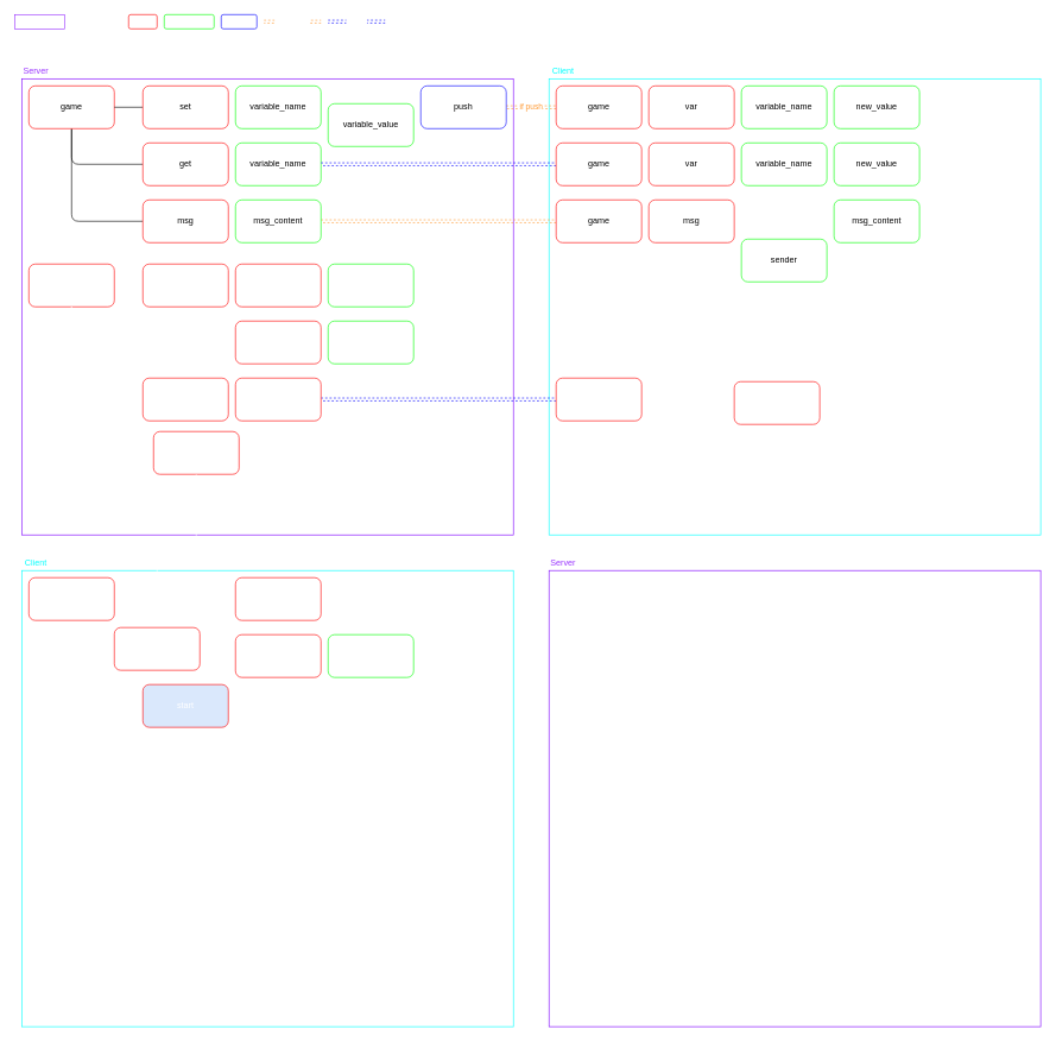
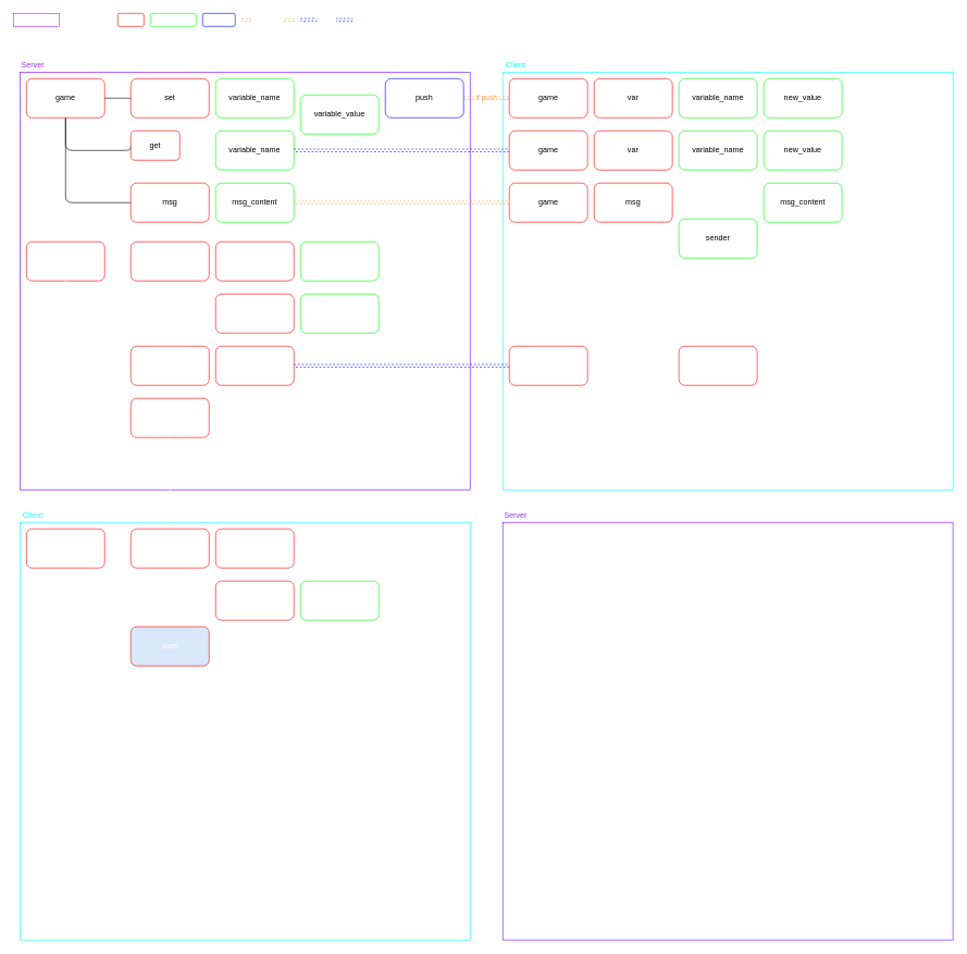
  <mxCell id="0" />
  <mxCell id="1" parent="0" />
  <mxCell id="2" value="" style="rounded=0;whiteSpace=wrap;html=1;strokeColor=#7F00FF;glass=0;fillColor=none;movable=1;resizable=1;rotatable=1;deletable=1;editable=1;connectable=1;" parent="1" vertex="1"><mxGeometry x="30" y="110" width="690" height="640" as="geometry" /></mxCell>
  <mxCell id="3" value="" style="rounded=0;whiteSpace=wrap;html=1;strokeColor=#00FFFF;glass=0;gradientColor=none;fillColor=none;" parent="1" vertex="1"><mxGeometry x="770" y="110" width="690" height="640" as="geometry" /></mxCell>
  <mxCell id="4" style="edgeStyle=orthogonalEdgeStyle;rounded=1;orthogonalLoop=1;jettySize=auto;html=1;entryX=0;entryY=0.5;entryDx=0;entryDy=0;endArrow=none;endFill=0;" parent="1" source="6" target="9" edge="1"><mxGeometry relative="1" as="geometry"><Array as="points"><mxPoint x="100" y="230" /></Array></mxGeometry></mxCell>
  <mxCell id="5" style="edgeStyle=orthogonalEdgeStyle;rounded=1;orthogonalLoop=1;jettySize=auto;html=1;entryX=0;entryY=0.5;entryDx=0;entryDy=0;endArrow=none;endFill=0;" parent="1" source="6" target="10" edge="1"><mxGeometry relative="1" as="geometry"><Array as="points"><mxPoint x="100" y="310" /></Array></mxGeometry></mxCell>
  <mxCell id="6" value="game" style="rounded=1;whiteSpace=wrap;html=1;strokeColor=#FF0000;" parent="1" vertex="1"><mxGeometry x="40" y="120" width="120" height="60" as="geometry" /></mxCell>
  <mxCell id="7" style="edgeStyle=orthogonalEdgeStyle;rounded=1;orthogonalLoop=1;jettySize=auto;html=1;entryX=1;entryY=0.5;entryDx=0;entryDy=0;endArrow=none;endFill=0;" parent="1" source="8" target="6" edge="1"><mxGeometry relative="1" as="geometry" /></mxCell>
  <mxCell id="8" value="set" style="rounded=1;whiteSpace=wrap;html=1;strokeColor=#FF0000;" parent="1" vertex="1"><mxGeometry x="200" y="120" width="120" height="60" as="geometry" /></mxCell>
- <mxCell id="9" value="get" style="rounded=1;whiteSpace=wrap;html=1;strokeColor=#FF0000;" parent="1" vertex="1"><mxGeometry x="200" y="200" width="120" height="60" as="geometry" /></mxCell>
+ <mxCell id="9" value="get" style="rounded=1;whiteSpace=wrap;html=1;strokeColor=#FF0000;" parent="1" vertex="1"><mxGeometry x="200" y="200" width="75" height="45" as="geometry" /></mxCell>
  <mxCell id="10" value="msg" style="rounded=1;whiteSpace=wrap;html=1;strokeColor=#FF0000;" parent="1" vertex="1"><mxGeometry x="200" y="280" width="120" height="60" as="geometry" /></mxCell>
  <mxCell id="11" value="variable_name" style="whiteSpace=wrap;html=1;rounded=1;strokeColor=#00FF00;" parent="1" vertex="1"><mxGeometry x="330" y="120" width="120" height="60" as="geometry" /></mxCell>
  <mxCell id="12" value="variable_name" style="rounded=1;whiteSpace=wrap;html=1;strokeColor=#00FF00;" parent="1" vertex="1"><mxGeometry x="330" y="200" width="120" height="60" as="geometry" /></mxCell>
  <mxCell id="13" style="edgeStyle=orthogonalEdgeStyle;rounded=1;orthogonalLoop=1;jettySize=auto;html=1;entryX=0;entryY=0.5;entryDx=0;entryDy=0;endArrow=none;endFill=0;dashed=1;shape=link;strokeColor=#FF9933;" parent="1" source="14" target="27" edge="1"><mxGeometry relative="1" as="geometry" /></mxCell>
  <mxCell id="14" value="msg_content" style="rounded=1;whiteSpace=wrap;html=1;strokeColor=#00FF00;" parent="1" vertex="1"><mxGeometry x="330" y="280" width="120" height="60" as="geometry" /></mxCell>
  <mxCell id="15" value="variable_value" style="rounded=1;whiteSpace=wrap;html=1;strokeColor=#00FF00;" parent="1" vertex="1"><mxGeometry x="460" y="145" width="120" height="60" as="geometry" /></mxCell>
  <mxCell id="16" value="if push" style="edgeStyle=orthogonalEdgeStyle;rounded=1;orthogonalLoop=1;jettySize=auto;html=1;entryX=0;entryY=0.5;entryDx=0;entryDy=0;endArrow=none;endFill=0;shape=link;dashed=1;strokeColor=#FF9933;fontColor=#FF9933;" parent="1" source="17" target="18" edge="1"><mxGeometry relative="1" as="geometry"><mxPoint x="860" y="150" as="targetPoint" /></mxGeometry></mxCell>
  <mxCell id="17" value="push" style="rounded=1;whiteSpace=wrap;html=1;strokeColor=#0000FF;" parent="1" vertex="1"><mxGeometry x="590" y="120" width="120" height="60" as="geometry" /></mxCell>
  <mxCell id="18" value="game" style="rounded=1;whiteSpace=wrap;html=1;strokeColor=#FF0000;" parent="1" vertex="1"><mxGeometry x="780" y="120" width="120" height="60" as="geometry" /></mxCell>
  <mxCell id="19" value="var" style="rounded=1;whiteSpace=wrap;html=1;strokeColor=#FF0000;" parent="1" vertex="1"><mxGeometry x="910" y="120" width="120" height="60" as="geometry" /></mxCell>
  <mxCell id="20" value="variable_name" style="whiteSpace=wrap;html=1;rounded=1;strokeColor=#00FF00;" parent="1" vertex="1"><mxGeometry x="1040" y="120" width="120" height="60" as="geometry" /></mxCell>
  <mxCell id="21" value="new_value" style="rounded=1;whiteSpace=wrap;html=1;strokeColor=#00FF00;" parent="1" vertex="1"><mxGeometry x="1170" y="120" width="120" height="60" as="geometry" /></mxCell>
  <mxCell id="22" style="edgeStyle=orthogonalEdgeStyle;rounded=1;orthogonalLoop=1;jettySize=auto;html=1;entryX=1;entryY=0.5;entryDx=0;entryDy=0;endArrow=none;endFill=0;dashed=1;shape=link;strokeColor=#0000FF;" parent="1" source="23" target="12" edge="1"><mxGeometry relative="1" as="geometry" /></mxCell>
  <mxCell id="23" value="game" style="rounded=1;whiteSpace=wrap;html=1;strokeColor=#FF0000;" parent="1" vertex="1"><mxGeometry x="780" y="200" width="120" height="60" as="geometry" /></mxCell>
  <mxCell id="24" value="var" style="rounded=1;whiteSpace=wrap;html=1;strokeColor=#FF0000;" parent="1" vertex="1"><mxGeometry x="910" y="200" width="120" height="60" as="geometry" /></mxCell>
  <mxCell id="25" value="variable_name" style="whiteSpace=wrap;html=1;rounded=1;strokeColor=#00FF00;" parent="1" vertex="1"><mxGeometry x="1040" y="200" width="120" height="60" as="geometry" /></mxCell>
  <mxCell id="26" value="new_value" style="rounded=1;whiteSpace=wrap;html=1;strokeColor=#00FF00;" parent="1" vertex="1"><mxGeometry x="1170" y="200" width="120" height="60" as="geometry" /></mxCell>
  <mxCell id="27" value="game" style="rounded=1;whiteSpace=wrap;html=1;strokeColor=#FF0000;" parent="1" vertex="1"><mxGeometry x="780" y="280" width="120" height="60" as="geometry" /></mxCell>
  <mxCell id="28" value="msg" style="whiteSpace=wrap;html=1;strokeColor=#FF0000;rounded=1;" parent="1" vertex="1"><mxGeometry x="910" y="280" width="120" height="60" as="geometry" /></mxCell>
  <mxCell id="29" value="sender" style="whiteSpace=wrap;html=1;rounded=1;strokeColor=#00FF00;" parent="1" vertex="1"><mxGeometry x="1040" y="335" width="120" height="60" as="geometry" /></mxCell>
  <mxCell id="30" value="msg_content" style="rounded=1;whiteSpace=wrap;html=1;strokeColor=#00FF00;" parent="1" vertex="1"><mxGeometry x="1170" y="280" width="120" height="60" as="geometry" /></mxCell>
  <mxCell id="31" style="edgeStyle=orthogonalEdgeStyle;rounded=1;orthogonalLoop=1;jettySize=auto;html=1;entryX=0;entryY=0.5;entryDx=0;entryDy=0;strokeColor=#FFFFFF;fontColor=#FFFFFF;endArrow=none;endFill=0;" parent="1" source="32" target="35" edge="1"><mxGeometry relative="1" as="geometry" /></mxCell>
  <mxCell id="32" value="player" style="rounded=1;whiteSpace=wrap;html=1;glass=0;sketch=0;strokeColor=#FF0000;fontColor=#FFFFFF;fillColor=default;gradientColor=none;strokeWidth=1;" parent="1" vertex="1"><mxGeometry x="40" y="370" width="120" height="60" as="geometry" /></mxCell>
  <mxCell id="33" style="edgeStyle=orthogonalEdgeStyle;rounded=1;orthogonalLoop=1;jettySize=auto;html=1;entryX=0;entryY=0.5;entryDx=0;entryDy=0;strokeColor=#FFFFFF;fontColor=#FFFFFF;endArrow=none;endFill=0;" parent="1" source="35" target="36" edge="1"><mxGeometry relative="1" as="geometry" /></mxCell>
  <mxCell id="34" style="edgeStyle=orthogonalEdgeStyle;rounded=1;orthogonalLoop=1;jettySize=auto;html=1;entryX=0;entryY=0.5;entryDx=0;entryDy=0;strokeColor=#FFFFFF;fontColor=#FFFFFF;endArrow=none;endFill=0;" parent="1" source="35" target="37" edge="1"><mxGeometry relative="1" as="geometry"><Array as="points"><mxPoint x="260" y="480" /></Array></mxGeometry></mxCell>
  <mxCell id="35" value="set" style="rounded=1;whiteSpace=wrap;html=1;glass=0;sketch=0;strokeColor=#FF0000;fontColor=#FFFFFF;fillColor=default;gradientColor=none;strokeWidth=1;" parent="1" vertex="1"><mxGeometry x="200" y="370" width="120" height="60" as="geometry" /></mxCell>
  <mxCell id="36" value="name" style="rounded=1;whiteSpace=wrap;html=1;glass=0;sketch=0;strokeColor=#FF0000;strokeWidth=1;fontColor=#FFFFFF;fillColor=default;gradientColor=none;" parent="1" vertex="1"><mxGeometry x="330" y="370" width="120" height="60" as="geometry" /></mxCell>
  <mxCell id="37" value="color" style="rounded=1;whiteSpace=wrap;html=1;glass=0;sketch=0;strokeColor=#FF0000;strokeWidth=1;fontColor=#FFFFFF;fillColor=default;gradientColor=none;" parent="1" vertex="1"><mxGeometry x="330" y="450" width="120" height="60" as="geometry" /></mxCell>
  <mxCell id="38" style="edgeStyle=orthogonalEdgeStyle;rounded=1;orthogonalLoop=1;jettySize=auto;html=1;entryX=0.5;entryY=1;entryDx=0;entryDy=0;strokeColor=#FFFFFF;fontColor=#FFFFFF;endArrow=none;endFill=0;" parent="1" source="39" target="32" edge="1"><mxGeometry relative="1" as="geometry" /></mxCell>
  <mxCell id="39" value="join" style="rounded=1;whiteSpace=wrap;html=1;glass=0;sketch=0;strokeColor=#FF0000;strokeWidth=1;fontColor=#FFFFFF;fillColor=default;gradientColor=none;" parent="1" vertex="1"><mxGeometry x="200" y="530" width="120" height="60" as="geometry" /></mxCell>
  <mxCell id="40" value="name" style="rounded=1;whiteSpace=wrap;html=1;glass=0;sketch=0;strokeColor=#00FF00;strokeWidth=1;fontColor=#FFFFFF;fillColor=default;gradientColor=none;" parent="1" vertex="1"><mxGeometry x="460" y="370" width="120" height="60" as="geometry" /></mxCell>
  <mxCell id="41" value="color" style="rounded=1;whiteSpace=wrap;html=1;glass=0;sketch=0;strokeColor=#00FF00;strokeWidth=1;fontColor=#FFFFFF;fillColor=default;gradientColor=none;" parent="1" vertex="1"><mxGeometry x="460" y="450" width="120" height="60" as="geometry" /></mxCell>
  <mxCell id="42" value="" style="rounded=0;whiteSpace=wrap;html=1;strokeColor=#00FFFF;glass=0;gradientColor=none;fillColor=none;" parent="1" vertex="1"><mxGeometry x="30" y="800" width="690" height="640" as="geometry" /></mxCell>
  <mxCell id="43" value="" style="rounded=0;whiteSpace=wrap;html=1;strokeColor=#7F00FF;glass=0;fillColor=none;movable=1;resizable=1;rotatable=1;deletable=1;editable=1;connectable=1;" parent="1" vertex="1"><mxGeometry x="770" y="800" width="690" height="640" as="geometry" /></mxCell>
  <mxCell id="44" value="from client" style="rounded=0;whiteSpace=wrap;html=1;glass=0;sketch=0;strokeColor=#9933FF;strokeWidth=1;fontColor=#FFFFFF;fillColor=none;gradientColor=none;" parent="1" vertex="1"><mxGeometry x="20" width="70" height="20" as="geometry" y="20" /></mxCell>
  <mxCell id="45" value="static" style="rounded=1;whiteSpace=wrap;html=1;glass=0;sketch=0;strokeColor=#FF0000;strokeWidth=1;fontColor=#FFFFFF;fillColor=default;gradientColor=none;" parent="1" vertex="1"><mxGeometry x="180" width="40" height="20" as="geometry" y="20" /></mxCell>
  <mxCell id="46" value="actual data" style="rounded=1;whiteSpace=wrap;html=1;glass=0;sketch=0;strokeColor=#00FF00;strokeWidth=1;fontColor=#FFFFFF;fillColor=default;gradientColor=none;" parent="1" vertex="1"><mxGeometry x="230" width="70" height="20" as="geometry" y="20" /></mxCell>
  <mxCell id="47" value="optional" style="rounded=1;whiteSpace=wrap;html=1;glass=0;sketch=0;strokeColor=#0000FF;strokeWidth=1;fontColor=#FFFFFF;fillColor=default;gradientColor=none;" parent="1" vertex="1"><mxGeometry x="310" width="50" height="20" as="geometry" y="20" /></mxCell>
  <mxCell id="48" value="broadcast" style="endArrow=none;html=1;rounded=1;strokeColor=#FF9933;fontColor=#FFFFFF;dashed=1;shape=link;" parent="1" edge="1"><mxGeometry width="50" height="50" relative="1" as="geometry"><mxPoint x="370" y="30" as="sourcePoint" /><mxPoint x="450" y="30" as="targetPoint" /></mxGeometry></mxCell>
  <mxCell id="49" value="single" style="endArrow=none;html=1;rounded=1;strokeColor=#0000FF;fontColor=#FFFFFF;dashed=1;shape=link;" parent="1" edge="1"><mxGeometry width="50" height="50" relative="1" as="geometry"><mxPoint x="460" y="29.91" as="sourcePoint" /><mxPoint x="540" y="29.91" as="targetPoint" /></mxGeometry></mxCell>
  <mxCell id="50" style="edgeStyle=orthogonalEdgeStyle;rounded=1;orthogonalLoop=1;jettySize=auto;html=1;entryX=0.5;entryY=1;entryDx=0;entryDy=0;strokeColor=#FFFFFF;fontColor=#FFFFFF;endArrow=none;endFill=0;" parent="1" source="51" target="32" edge="1"><mxGeometry relative="1" as="geometry" /></mxCell>
- <mxCell id="51" value="exit" style="rounded=1;whiteSpace=wrap;html=1;glass=0;sketch=0;strokeColor=#FF0000;strokeWidth=1;fontColor=#FFFFFF;fillColor=default;gradientColor=none;" parent="1" vertex="1"><mxGeometry x="215" y="605" width="120" height="60" as="geometry" /></mxCell>
+ <mxCell id="51" value="exit" style="rounded=1;whiteSpace=wrap;html=1;glass=0;sketch=0;strokeColor=#FF0000;strokeWidth=1;fontColor=#FFFFFF;fillColor=default;gradientColor=none;" parent="1" vertex="1"><mxGeometry x="200" y="610" width="120" height="60" as="geometry" /></mxCell>
  <mxCell id="52" style="edgeStyle=orthogonalEdgeStyle;shape=link;rounded=1;orthogonalLoop=1;jettySize=auto;html=1;entryX=0;entryY=0.5;entryDx=0;entryDy=0;dashed=1;strokeColor=#0000FF;fontColor=#FFFFFF;endArrow=none;endFill=0;" parent="1" source="53" target="63" edge="1"><mxGeometry relative="1" as="geometry" /></mxCell>
  <mxCell id="53" value="open" style="rounded=1;whiteSpace=wrap;html=1;glass=0;sketch=0;strokeColor=#FF0000;strokeWidth=1;fontColor=#FFFFFF;fillColor=default;gradientColor=none;" parent="1" vertex="1"><mxGeometry x="330" y="530" width="120" height="60" as="geometry" /></mxCell>
  <mxCell id="54" style="edgeStyle=orthogonalEdgeStyle;rounded=1;orthogonalLoop=1;jettySize=auto;html=1;entryX=0;entryY=0.5;entryDx=0;entryDy=0;strokeColor=#FFFFFF;fontColor=#FFFFFF;endArrow=none;endFill=0;" parent="1" source="56" target="59" edge="1"><mxGeometry relative="1" as="geometry" /></mxCell>
  <mxCell id="55" style="edgeStyle=orthogonalEdgeStyle;rounded=1;orthogonalLoop=1;jettySize=auto;html=1;entryX=0;entryY=0.5;entryDx=0;entryDy=0;strokeColor=#FFFFFF;fontColor=#FFFFFF;endArrow=none;endFill=0;" parent="1" source="56" target="69" edge="1"><mxGeometry relative="1" as="geometry"><Array as="points"><mxPoint x="100" y="990" /></Array></mxGeometry></mxCell>
  <mxCell id="56" value="game" style="rounded=1;whiteSpace=wrap;html=1;glass=0;sketch=0;strokeColor=#FF0000;strokeWidth=1;fontColor=#FFFFFF;fillColor=default;gradientColor=none;" parent="1" vertex="1"><mxGeometry x="40" y="810" width="120" height="60" as="geometry" /></mxCell>
  <mxCell id="57" style="edgeStyle=orthogonalEdgeStyle;rounded=1;orthogonalLoop=1;jettySize=auto;html=1;strokeColor=#FFFFFF;fontColor=#FFFFFF;endArrow=none;endFill=0;" parent="1" source="59" target="51" edge="1"><mxGeometry relative="1" as="geometry" /></mxCell>
  <mxCell id="58" style="edgeStyle=orthogonalEdgeStyle;rounded=1;orthogonalLoop=1;jettySize=auto;html=1;entryX=0;entryY=0.5;entryDx=0;entryDy=0;strokeColor=#FFFFFF;fontColor=#FFFFFF;endArrow=none;endFill=0;dashed=1;" parent="1" source="59" target="61" edge="1"><mxGeometry relative="1" as="geometry"><Array as="points"><mxPoint x="260" y="920" /></Array></mxGeometry></mxCell>
- <mxCell id="59" value="end" style="rounded=1;whiteSpace=wrap;html=1;glass=0;sketch=0;strokeColor=#FF0000;strokeWidth=1;fontColor=#FFFFFF;fillColor=default;gradientColor=none;" parent="1" vertex="1"><mxGeometry x="160" y="880" width="120" height="60" as="geometry" /></mxCell>
+ <mxCell id="59" value="end" style="rounded=1;whiteSpace=wrap;html=1;glass=0;sketch=0;strokeColor=#FF0000;strokeWidth=1;fontColor=#FFFFFF;fillColor=default;gradientColor=none;" parent="1" vertex="1"><mxGeometry x="200" y="810" width="120" height="60" as="geometry" /></mxCell>
  <mxCell id="60" value="finished" style="rounded=1;whiteSpace=wrap;html=1;glass=0;sketch=0;strokeColor=#FF0000;strokeWidth=1;fontColor=#FFFFFF;fillColor=default;gradientColor=none;" parent="1" vertex="1"><mxGeometry x="330" y="810" width="120" height="60" as="geometry" /></mxCell>
  <mxCell id="61" value="player_left" style="rounded=1;whiteSpace=wrap;html=1;glass=0;sketch=0;strokeColor=#FF0000;strokeWidth=1;fontColor=#FFFFFF;fillColor=default;gradientColor=none;" parent="1" vertex="1"><mxGeometry x="330" y="890" width="120" height="60" as="geometry" /></mxCell>
  <mxCell id="62" value="player_optional" style="rounded=1;whiteSpace=wrap;html=1;glass=0;sketch=0;strokeColor=#00FF00;strokeWidth=1;fontColor=#FFFFFF;fillColor=default;gradientColor=none;" parent="1" vertex="1"><mxGeometry x="460" y="890" width="120" height="60" as="geometry" /></mxCell>
  <mxCell id="63" value="player" style="rounded=1;whiteSpace=wrap;html=1;glass=0;sketch=0;strokeColor=#FF0000;strokeWidth=1;fontColor=#FFFFFF;fillColor=default;gradientColor=none;" parent="1" vertex="1"><mxGeometry x="780" y="530" width="120" height="60" as="geometry" /></mxCell>
- <mxCell id="64" value="waitlist" style="rounded=1;whiteSpace=wrap;html=1;glass=0;sketch=0;strokeColor=#FF0000;strokeWidth=1;fontColor=#FFFFFF;fillColor=default;gradientColor=none;" parent="1" vertex="1"><mxGeometry x="1030" y="535" width="120" height="60" as="geometry" /></mxCell>
+ <mxCell id="64" value="waitlist" style="rounded=1;whiteSpace=wrap;html=1;glass=0;sketch=0;strokeColor=#FF0000;strokeWidth=1;fontColor=#FFFFFF;fillColor=default;gradientColor=none;" parent="1" vertex="1"><mxGeometry x="1040" y="530" width="120" height="60" as="geometry" /></mxCell>
  <mxCell id="65" value="Server" style="text;html=1;strokeColor=none;fillColor=none;align=center;verticalAlign=middle;whiteSpace=wrap;rounded=0;glass=0;sketch=0;strokeWidth=1;fontColor=#9933FF;" parent="1" vertex="1"><mxGeometry x="30" y="90" width="40" height="20" as="geometry" /></mxCell>
  <mxCell id="66" value="Server" style="text;html=1;strokeColor=none;fillColor=none;align=center;verticalAlign=middle;whiteSpace=wrap;rounded=0;glass=0;sketch=0;strokeWidth=1;fontColor=#9933FF;" parent="1" vertex="1"><mxGeometry x="770" y="780" width="40" height="20" as="geometry" /></mxCell>
  <mxCell id="67" value="Client" style="text;html=1;strokeColor=none;fillColor=none;align=center;verticalAlign=middle;whiteSpace=wrap;rounded=0;glass=0;sketch=0;strokeWidth=1;fontColor=#00FFFF;" parent="1" vertex="1"><mxGeometry x="770" y="90" width="40" height="20" as="geometry" /></mxCell>
  <mxCell id="68" value="Client" style="text;html=1;strokeColor=none;fillColor=none;align=center;verticalAlign=middle;whiteSpace=wrap;rounded=0;glass=0;sketch=0;strokeWidth=1;fontColor=#00FFFF;" parent="1" vertex="1"><mxGeometry x="30" y="780" width="40" height="20" as="geometry" /></mxCell>
  <mxCell id="69" value="start" style="rounded=1;whiteSpace=wrap;html=1;strokeColor=#FF0000;fontColor=#FFFFFF;fillColor=#dae8fc;" parent="1" vertex="1"><mxGeometry x="200" y="960" width="120" height="60" as="geometry" /></mxCell>
